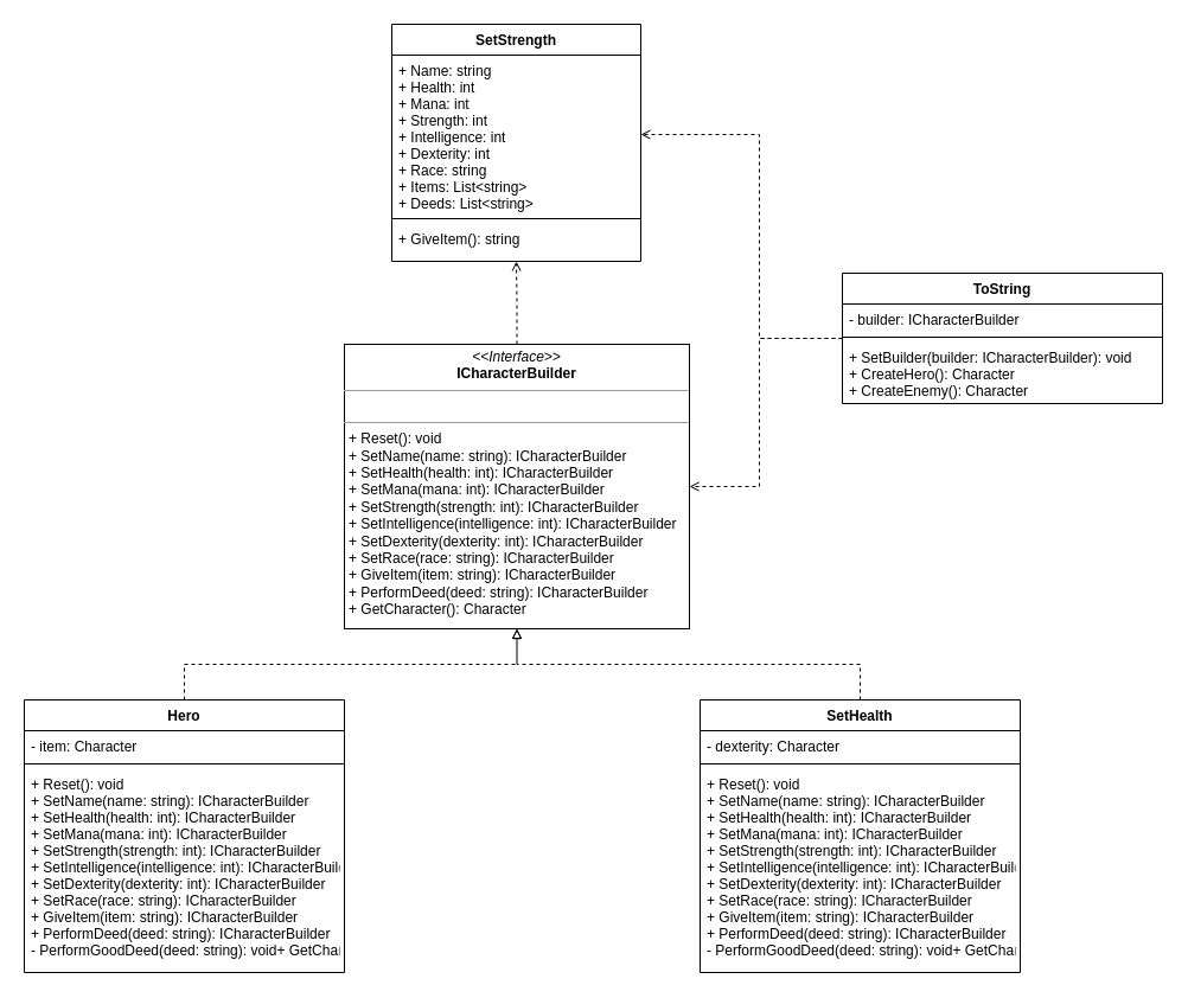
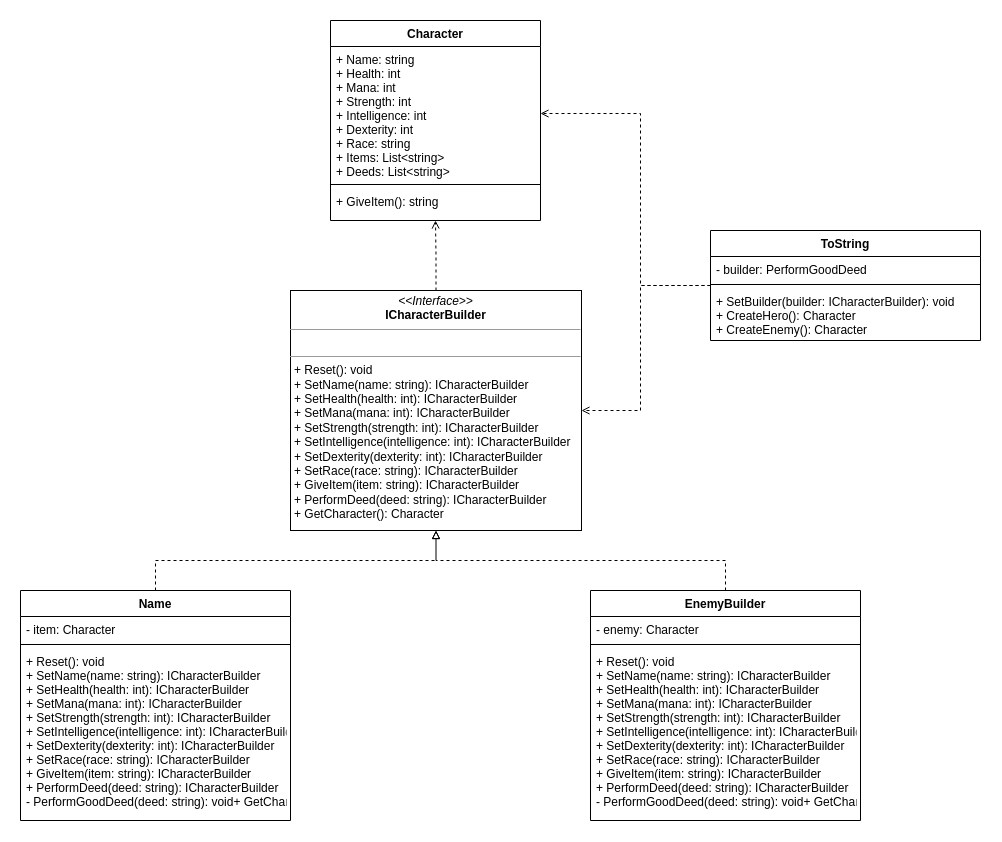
  <mxCell id="0" />
  <mxCell id="1" parent="0" />
  <mxCell id="2" style="edgeStyle=orthogonalEdgeStyle;rounded=0;orthogonalLoop=1;jettySize=auto;html=1;exitX=0.5;exitY=0;exitDx=0;exitDy=0;dashed=1;endArrow=open;endFill=0;" edge="1" parent="1" source="3" target="14"><mxGeometry relative="1" as="geometry"><mxPoint x="435" y="240" as="targetPoint" /></mxGeometry></mxCell>
  <mxCell id="3" value="&lt;p style=&quot;margin:0px;margin-top:4px;text-align:center;&quot;&gt;&lt;i&gt;&amp;lt;&amp;lt;Interface&amp;gt;&amp;gt;&lt;/i&gt;&lt;br&gt;&lt;b&gt;ICharacterBuilder&lt;/b&gt;&lt;/p&gt;&lt;hr size=&quot;1&quot;&gt;&lt;br&gt;&lt;hr size=&quot;1&quot;&gt;&lt;p style=&quot;margin:0px;margin-left:4px;&quot;&gt;+ Reset(): void &amp;nbsp;&lt;br&gt;+ SetName(name: string): ICharacterBuilder &amp;nbsp;&lt;br&gt;+ SetHealth(health: int): ICharacterBuilder &amp;nbsp;&lt;br&gt;+ SetMana(mana: int): ICharacterBuilder &amp;nbsp;&lt;br&gt;+ SetStrength(strength: int): ICharacterBuilder &amp;nbsp;&lt;br&gt;+ SetIntelligence(intelligence: int): ICharacterBuilder &amp;nbsp;&lt;br&gt;+ SetDexterity(dexterity: int): ICharacterBuilder &amp;nbsp;&lt;br&gt;+ SetRace(race: string): ICharacterBuilder &amp;nbsp;&lt;br&gt;+ GiveItem(item: string): ICharacterBuilder &amp;nbsp;&lt;br&gt;+ PerformDeed(deed: string): ICharacterBuilder &amp;nbsp;&lt;br&gt;+ GetCharacter(): Character &amp;nbsp;&lt;br&gt;&lt;br&gt;&lt;/p&gt;" style="verticalAlign=top;align=left;overflow=fill;fontSize=12;fontFamily=Helvetica;html=1;" vertex="1" parent="1"><mxGeometry x="290" y="290" width="291" height="240" as="geometry" /></mxCell>
  <mxCell id="4" style="edgeStyle=orthogonalEdgeStyle;rounded=0;orthogonalLoop=1;jettySize=auto;html=1;exitX=0.5;exitY=0;exitDx=0;exitDy=0;entryX=0.5;entryY=1;entryDx=0;entryDy=0;dashed=1;endArrow=block;endFill=0;" edge="1" parent="1" source="5" target="3"><mxGeometry relative="1" as="geometry" /></mxCell>
- <mxCell id="5" value="SetHealth" style="swimlane;fontStyle=1;align=center;verticalAlign=top;childLayout=stackLayout;horizontal=1;startSize=26;horizontalStack=0;resizeParent=1;resizeParentMax=0;resizeLast=0;collapsible=1;marginBottom=0;fontSize=12;" vertex="1" parent="1"><mxGeometry x="590" y="590" width="270" height="230" as="geometry"><mxRectangle x="-60" y="370" width="140" height="30" as="alternateBounds" /></mxGeometry></mxCell>
- <mxCell id="6" value="- dexterity: Character" style="text;strokeColor=none;fillColor=none;align=left;verticalAlign=top;spacingLeft=4;spacingRight=4;overflow=hidden;rotatable=0;points=[[0,0.5],[1,0.5]];portConstraint=eastwest;fontSize=12;" vertex="1" parent="5"><mxGeometry y="26" width="270" height="24" as="geometry" /></mxCell>
+ <mxCell id="5" value="EnemyBuilder" style="swimlane;fontStyle=1;align=center;verticalAlign=top;childLayout=stackLayout;horizontal=1;startSize=26;horizontalStack=0;resizeParent=1;resizeParentMax=0;resizeLast=0;collapsible=1;marginBottom=0;fontSize=12;" vertex="1" parent="1"><mxGeometry x="590" y="590" width="270" height="230" as="geometry"><mxRectangle x="-60" y="370" width="140" height="30" as="alternateBounds" /></mxGeometry></mxCell>
+ <mxCell id="6" value="- enemy: Character" style="text;strokeColor=none;fillColor=none;align=left;verticalAlign=top;spacingLeft=4;spacingRight=4;overflow=hidden;rotatable=0;points=[[0,0.5],[1,0.5]];portConstraint=eastwest;fontSize=12;" vertex="1" parent="5"><mxGeometry y="26" width="270" height="24" as="geometry" /></mxCell>
  <mxCell id="7" value="" style="line;strokeWidth=1;fillColor=none;align=left;verticalAlign=middle;spacingTop=-1;spacingLeft=3;spacingRight=3;rotatable=0;labelPosition=right;points=[];portConstraint=eastwest;strokeColor=inherit;fontSize=16;" vertex="1" parent="5"><mxGeometry y="50" width="270" height="8" as="geometry" /></mxCell>
  <mxCell id="8" value="+ Reset(): void  &#10;+ SetName(name: string): ICharacterBuilder  &#10;+ SetHealth(health: int): ICharacterBuilder  &#10;+ SetMana(mana: int): ICharacterBuilder  &#10;+ SetStrength(strength: int): ICharacterBuilder  &#10;+ SetIntelligence(intelligence: int): ICharacterBuilder  &#10;+ SetDexterity(dexterity: int): ICharacterBuilder  &#10;+ SetRace(race: string): ICharacterBuilder  &#10;+ GiveItem(item: string): ICharacterBuilder  &#10;+ PerformDeed(deed: string): ICharacterBuilder&#10;- PerformGoodDeed(deed: string): void+ GetCharacter(): Character  " style="text;strokeColor=none;fillColor=none;align=left;verticalAlign=top;spacingLeft=4;spacingRight=4;overflow=hidden;rotatable=0;points=[[0,0.5],[1,0.5]];portConstraint=eastwest;fontSize=12;" vertex="1" parent="5"><mxGeometry y="58" width="270" height="172" as="geometry" /></mxCell>
  <mxCell id="9" style="edgeStyle=orthogonalEdgeStyle;rounded=0;orthogonalLoop=1;jettySize=auto;html=1;exitX=0.5;exitY=0;exitDx=0;exitDy=0;entryX=0.5;entryY=1;entryDx=0;entryDy=0;dashed=1;endArrow=block;endFill=0;" edge="1" parent="1" source="10" target="3"><mxGeometry relative="1" as="geometry" /></mxCell>
- <mxCell id="10" value="Hero" style="swimlane;fontStyle=1;align=center;verticalAlign=top;childLayout=stackLayout;horizontal=1;startSize=26;horizontalStack=0;resizeParent=1;resizeParentMax=0;resizeLast=0;collapsible=1;marginBottom=0;fontSize=12;" vertex="1" parent="1"><mxGeometry x="20" y="590" width="270" height="230" as="geometry"><mxRectangle x="-60" y="370" width="140" height="30" as="alternateBounds" /></mxGeometry></mxCell>
+ <mxCell id="10" value="Name" style="swimlane;fontStyle=1;align=center;verticalAlign=top;childLayout=stackLayout;horizontal=1;startSize=26;horizontalStack=0;resizeParent=1;resizeParentMax=0;resizeLast=0;collapsible=1;marginBottom=0;fontSize=12;" vertex="1" parent="1"><mxGeometry x="20" y="590" width="270" height="230" as="geometry"><mxRectangle x="-60" y="370" width="140" height="30" as="alternateBounds" /></mxGeometry></mxCell>
  <mxCell id="11" value="- item: Character" style="text;strokeColor=none;fillColor=none;align=left;verticalAlign=top;spacingLeft=4;spacingRight=4;overflow=hidden;rotatable=0;points=[[0,0.5],[1,0.5]];portConstraint=eastwest;fontSize=12;" vertex="1" parent="10"><mxGeometry y="26" width="270" height="24" as="geometry" /></mxCell>
  <mxCell id="12" value="" style="line;strokeWidth=1;fillColor=none;align=left;verticalAlign=middle;spacingTop=-1;spacingLeft=3;spacingRight=3;rotatable=0;labelPosition=right;points=[];portConstraint=eastwest;strokeColor=inherit;fontSize=16;" vertex="1" parent="10"><mxGeometry y="50" width="270" height="8" as="geometry" /></mxCell>
  <mxCell id="13" value="+ Reset(): void  &#10;+ SetName(name: string): ICharacterBuilder  &#10;+ SetHealth(health: int): ICharacterBuilder  &#10;+ SetMana(mana: int): ICharacterBuilder  &#10;+ SetStrength(strength: int): ICharacterBuilder  &#10;+ SetIntelligence(intelligence: int): ICharacterBuilder  &#10;+ SetDexterity(dexterity: int): ICharacterBuilder  &#10;+ SetRace(race: string): ICharacterBuilder  &#10;+ GiveItem(item: string): ICharacterBuilder  &#10;+ PerformDeed(deed: string): ICharacterBuilder&#10;- PerformGoodDeed(deed: string): void+ GetCharacter(): Character  " style="text;strokeColor=none;fillColor=none;align=left;verticalAlign=top;spacingLeft=4;spacingRight=4;overflow=hidden;rotatable=0;points=[[0,0.5],[1,0.5]];portConstraint=eastwest;fontSize=12;" vertex="1" parent="10"><mxGeometry y="58" width="270" height="172" as="geometry" /></mxCell>
- <mxCell id="14" value="SetStrength" style="swimlane;fontStyle=1;align=center;verticalAlign=top;childLayout=stackLayout;horizontal=1;startSize=26;horizontalStack=0;resizeParent=1;resizeParentMax=0;resizeLast=0;collapsible=1;marginBottom=0;fontSize=12;" vertex="1" parent="1"><mxGeometry x="330" y="20" width="210" height="200" as="geometry"><mxRectangle x="-60" y="370" width="140" height="30" as="alternateBounds" /></mxGeometry></mxCell>
+ <mxCell id="14" value="Character" style="swimlane;fontStyle=1;align=center;verticalAlign=top;childLayout=stackLayout;horizontal=1;startSize=26;horizontalStack=0;resizeParent=1;resizeParentMax=0;resizeLast=0;collapsible=1;marginBottom=0;fontSize=12;" vertex="1" parent="1"><mxGeometry x="330" y="20" width="210" height="200" as="geometry"><mxRectangle x="-60" y="370" width="140" height="30" as="alternateBounds" /></mxGeometry></mxCell>
  <mxCell id="15" value="+ Name: string  &#10;+ Health: int  &#10;+ Mana: int  &#10;+ Strength: int  &#10;+ Intelligence: int  &#10;+ Dexterity: int  &#10;+ Race: string  &#10;+ Items: List&lt;string&gt;  &#10;+ Deeds: List&lt;string&gt; " style="text;strokeColor=none;fillColor=none;align=left;verticalAlign=top;spacingLeft=4;spacingRight=4;overflow=hidden;rotatable=0;points=[[0,0.5],[1,0.5]];portConstraint=eastwest;fontSize=12;" vertex="1" parent="14"><mxGeometry y="26" width="210" height="134" as="geometry" /></mxCell>
  <mxCell id="16" value="" style="line;strokeWidth=1;fillColor=none;align=left;verticalAlign=middle;spacingTop=-1;spacingLeft=3;spacingRight=3;rotatable=0;labelPosition=right;points=[];portConstraint=eastwest;strokeColor=inherit;fontSize=16;" vertex="1" parent="14"><mxGeometry y="160" width="210" height="8" as="geometry" /></mxCell>
  <mxCell id="17" value="+ GiveItem(): string" style="text;strokeColor=none;fillColor=none;align=left;verticalAlign=top;spacingLeft=4;spacingRight=4;overflow=hidden;rotatable=0;points=[[0,0.5],[1,0.5]];portConstraint=eastwest;fontSize=12;" vertex="1" parent="14"><mxGeometry y="168" width="210" height="32" as="geometry" /></mxCell>
  <mxCell id="18" style="edgeStyle=orthogonalEdgeStyle;rounded=0;orthogonalLoop=1;jettySize=auto;html=1;entryX=1;entryY=0.5;entryDx=0;entryDy=0;dashed=1;endArrow=open;endFill=0;" edge="1" parent="1" source="20" target="3"><mxGeometry relative="1" as="geometry"><Array as="points"><mxPoint x="640" y="285" /><mxPoint x="640" y="410" /></Array></mxGeometry></mxCell>
  <mxCell id="19" style="edgeStyle=orthogonalEdgeStyle;rounded=0;orthogonalLoop=1;jettySize=auto;html=1;entryX=1;entryY=0.5;entryDx=0;entryDy=0;exitX=0;exitY=0.5;exitDx=0;exitDy=0;endArrow=open;endFill=0;dashed=1;" edge="1" parent="1" source="20" target="15"><mxGeometry relative="1" as="geometry"><Array as="points"><mxPoint x="640" y="285" /><mxPoint x="640" y="113" /></Array></mxGeometry></mxCell>
  <mxCell id="20" value="ToString" style="swimlane;fontStyle=1;align=center;verticalAlign=top;childLayout=stackLayout;horizontal=1;startSize=26;horizontalStack=0;resizeParent=1;resizeParentMax=0;resizeLast=0;collapsible=1;marginBottom=0;fontSize=12;" vertex="1" parent="1"><mxGeometry x="710" y="230" width="270" height="110" as="geometry"><mxRectangle x="-60" y="370" width="140" height="30" as="alternateBounds" /></mxGeometry></mxCell>
- <mxCell id="21" value="- builder: ICharacterBuilder" style="text;strokeColor=none;fillColor=none;align=left;verticalAlign=top;spacingLeft=4;spacingRight=4;overflow=hidden;rotatable=0;points=[[0,0.5],[1,0.5]];portConstraint=eastwest;fontSize=12;" vertex="1" parent="20"><mxGeometry y="26" width="270" height="24" as="geometry" /></mxCell>
+ <mxCell id="21" value="- builder: PerformGoodDeed" style="text;strokeColor=none;fillColor=none;align=left;verticalAlign=top;spacingLeft=4;spacingRight=4;overflow=hidden;rotatable=0;points=[[0,0.5],[1,0.5]];portConstraint=eastwest;fontSize=12;" vertex="1" parent="20"><mxGeometry y="26" width="270" height="24" as="geometry" /></mxCell>
  <mxCell id="22" value="" style="line;strokeWidth=1;fillColor=none;align=left;verticalAlign=middle;spacingTop=-1;spacingLeft=3;spacingRight=3;rotatable=0;labelPosition=right;points=[];portConstraint=eastwest;strokeColor=inherit;fontSize=16;" vertex="1" parent="20"><mxGeometry y="50" width="270" height="8" as="geometry" /></mxCell>
  <mxCell id="23" value="+ SetBuilder(builder: ICharacterBuilder): void&#10;+ CreateHero(): Character&#10;+ CreateEnemy(): Character" style="text;strokeColor=none;fillColor=none;align=left;verticalAlign=top;spacingLeft=4;spacingRight=4;overflow=hidden;rotatable=0;points=[[0,0.5],[1,0.5]];portConstraint=eastwest;fontSize=12;" vertex="1" parent="20"><mxGeometry y="58" width="270" height="52" as="geometry" /></mxCell>
